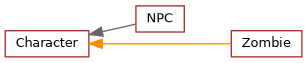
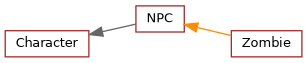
  digraph {
    rankdir=LR
    node [color=brown fillcolor=white fontname=Helvetica fontsize=10 shape=record style=filled]
    edge [dir=back fontname=Helvetica fontsize=10 labelfontname=Helvetica labelfontsize=10 style=solid]
    n1 [height=0.2 label=Character width=0.4]
    n2 [height=0.2 label=NPC width=0.4]
    n3 [height=0.2 label=Zombie width=0.4]
    n1 -> n2 [color=gray40]
-   n1 -> n3 [color=darkorange]
+   n2 -> n3 [color=darkorange]
  }
